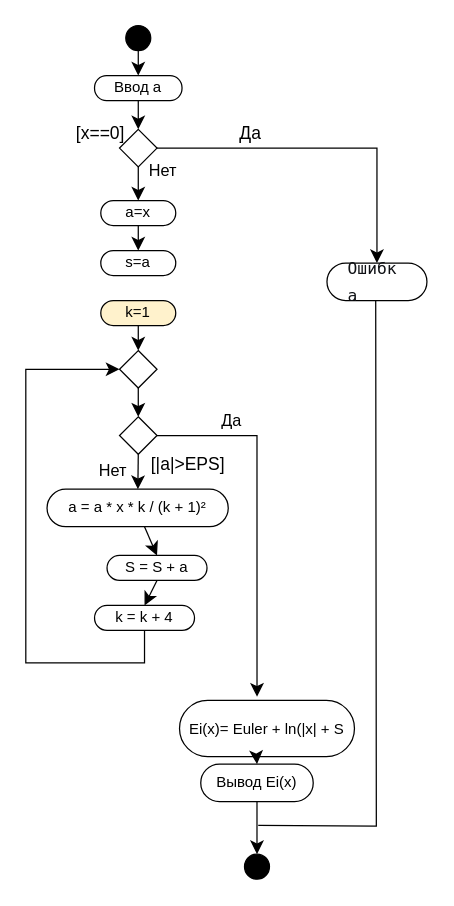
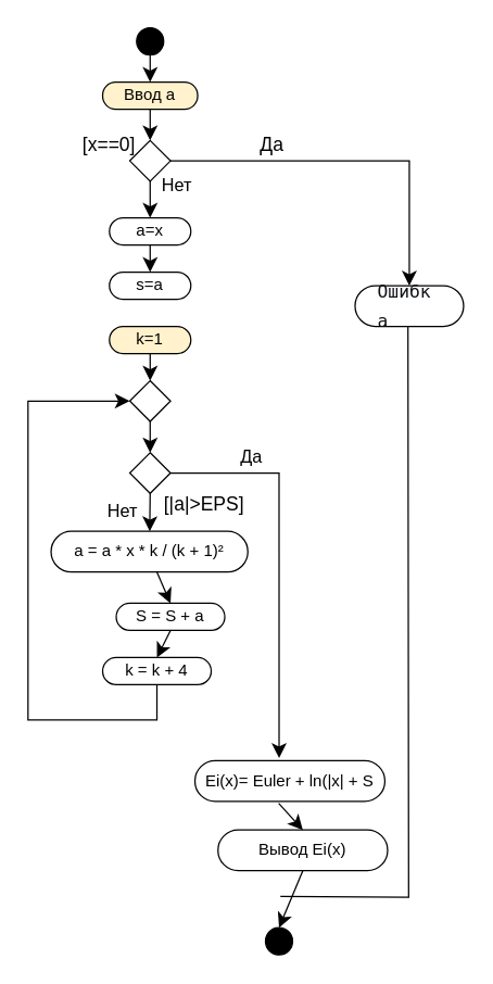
  <mxCell id="0" />
  <mxCell id="1" parent="0" />
  <mxCell id="2" value="" style="ellipse;whiteSpace=wrap;html=1;aspect=fixed;fillColor=#000000;" vertex="1" parent="1"><mxGeometry x="100" y="20" width="20" height="20" as="geometry" /></mxCell>
- <mxCell id="3" value="Ввод а" style="rounded=1;whiteSpace=wrap;html=1;arcSize=48;" vertex="1" parent="1"><mxGeometry x="75" y="60" width="70" height="20" as="geometry" /></mxCell>
+ <mxCell id="3" value="Ввод а" style="rounded=1;whiteSpace=wrap;html=1;arcSize=48;fillColor=#fff2cc;" vertex="1" parent="1"><mxGeometry x="75" y="60" width="70" height="20" as="geometry" /></mxCell>
  <mxCell id="4" value="" style="rhombus;whiteSpace=wrap;html=1;" vertex="1" parent="1"><mxGeometry x="95" y="103" width="30" height="30" as="geometry" /></mxCell>
  <mxCell id="5" value="" style="ellipse;whiteSpace=wrap;html=1;aspect=fixed;fillColor=#000000;" vertex="1" parent="1"><mxGeometry x="195" y="683" width="20" height="20" as="geometry" /></mxCell>
  <mxCell id="6" value="a=x" style="rounded=1;whiteSpace=wrap;html=1;arcSize=50;" vertex="1" parent="1"><mxGeometry x="80" y="160" width="60" height="20" as="geometry" /></mxCell>
  <mxCell id="7" value="s=a" style="rounded=1;whiteSpace=wrap;html=1;arcSize=50;" vertex="1" parent="1"><mxGeometry x="80" y="200" width="60" height="20" as="geometry" /></mxCell>
  <mxCell id="8" value="k=1" style="rounded=1;whiteSpace=wrap;html=1;arcSize=50;fillColor=#fff2cc;" vertex="1" parent="1"><mxGeometry x="80" y="240" width="60" height="20" as="geometry" /></mxCell>
  <mxCell id="9" value="&lt;font style=&quot;font-size: 14px;&quot;&gt;[|a|&amp;gt;EPS]&lt;/font&gt;" style="text;html=1;whiteSpace=wrap;strokeColor=none;fillColor=none;align=center;verticalAlign=middle;rounded=0;fontSize=16;" vertex="1" parent="1"><mxGeometry x="120" y="360" width="60" height="19" as="geometry" /></mxCell>
  <mxCell id="10" value="a = a * x * k / (k + 1)²" style="rounded=1;whiteSpace=wrap;html=1;arcSize=50;" vertex="1" parent="1"><mxGeometry x="37" y="391" width="145" height="30" as="geometry" /></mxCell>
  <mxCell id="11" value="S = S + a" style="rounded=1;whiteSpace=wrap;html=1;arcSize=50;" vertex="1" parent="1"><mxGeometry x="85" y="444" width="80" height="20" as="geometry" /></mxCell>
  <mxCell id="12" value="k = k + 4" style="rounded=1;whiteSpace=wrap;html=1;arcSize=50;" vertex="1" parent="1"><mxGeometry x="75" y="484" width="80" height="20" as="geometry" /></mxCell>
  <mxCell id="13" value="" style="rhombus;whiteSpace=wrap;html=1;" vertex="1" parent="1"><mxGeometry x="95" y="280" width="30" height="30" as="geometry" /></mxCell>
- <mxCell id="14" value="Ei(x)= Euler + ln(|x| + S" style="rounded=1;whiteSpace=wrap;html=1;arcSize=50;" vertex="1" parent="1"><mxGeometry x="143" y="560" width="140" height="45" as="geometry" /></mxCell>
- <mxCell id="15" value="Вывод Ei(x)" style="rounded=1;whiteSpace=wrap;html=1;arcSize=50;" vertex="1" parent="1"><mxGeometry x="160" y="611" width="90" height="30" as="geometry" /></mxCell>
+ <mxCell id="14" value="Ei(x)= Euler + ln(|x| + S" style="rounded=1;whiteSpace=wrap;html=1;arcSize=50;" vertex="1" parent="1"><mxGeometry x="143" y="560" width="140" height="30" as="geometry" /></mxCell>
+ <mxCell id="15" value="Вывод Ei(x)" style="rounded=1;whiteSpace=wrap;html=1;arcSize=50;" vertex="1" parent="1"><mxGeometry x="160" y="611" width="125" height="30" as="geometry" /></mxCell>
  <mxCell id="16" value="" style="endArrow=classic;html=1;rounded=0;fontSize=12;startSize=8;endSize=8;curved=1;entryX=0.5;entryY=0;entryDx=0;entryDy=0;" edge="1" parent="1" target="11"><mxGeometry width="50" height="50" relative="1" as="geometry"><mxPoint x="115" y="421" as="sourcePoint" /><mxPoint x="445" y="451" as="targetPoint" /></mxGeometry></mxCell>
  <mxCell id="17" value="" style="endArrow=classic;html=1;rounded=0;fontSize=12;startSize=8;endSize=8;curved=1;exitX=0.5;exitY=1;exitDx=0;exitDy=0;entryX=0.5;entryY=0;entryDx=0;entryDy=0;" edge="1" parent="1" source="11" target="12"><mxGeometry width="50" height="50" relative="1" as="geometry"><mxPoint x="395" y="501" as="sourcePoint" /><mxPoint x="445" y="451" as="targetPoint" /></mxGeometry></mxCell>
  <mxCell id="18" value="" style="endArrow=classic;html=1;rounded=0;fontSize=12;startSize=8;endSize=8;curved=1;exitX=0.5;exitY=1;exitDx=0;exitDy=0;entryX=0.5;entryY=0;entryDx=0;entryDy=0;" edge="1" parent="1" source="8" target="13"><mxGeometry width="50" height="50" relative="1" as="geometry"><mxPoint x="310" y="370" as="sourcePoint" /><mxPoint x="360" y="320" as="targetPoint" /></mxGeometry></mxCell>
  <mxCell id="19" value="" style="endArrow=classic;html=1;rounded=0;fontSize=12;startSize=8;endSize=8;curved=1;exitX=0.5;exitY=1;exitDx=0;exitDy=0;" edge="1" parent="1" source="6" target="7"><mxGeometry width="50" height="50" relative="1" as="geometry"><mxPoint x="310" y="270" as="sourcePoint" /><mxPoint x="360" y="220" as="targetPoint" /></mxGeometry></mxCell>
  <mxCell id="20" value="" style="endArrow=classic;html=1;rounded=0;fontSize=12;startSize=8;endSize=8;curved=1;exitX=0.5;exitY=1;exitDx=0;exitDy=0;" edge="1" parent="1" source="4" target="6"><mxGeometry width="50" height="50" relative="1" as="geometry"><mxPoint x="310" y="270" as="sourcePoint" /><mxPoint x="360" y="220" as="targetPoint" /></mxGeometry></mxCell>
  <mxCell id="21" value="" style="endArrow=classic;html=1;rounded=0;fontSize=12;startSize=8;endSize=8;curved=1;exitX=0.5;exitY=1;exitDx=0;exitDy=0;entryX=0.5;entryY=0;entryDx=0;entryDy=0;" edge="1" parent="1" source="3" target="4"><mxGeometry width="50" height="50" relative="1" as="geometry"><mxPoint x="310" y="170" as="sourcePoint" /><mxPoint x="360" y="120" as="targetPoint" /></mxGeometry></mxCell>
  <mxCell id="22" value="" style="endArrow=classic;html=1;rounded=0;fontSize=12;startSize=8;endSize=8;curved=1;exitX=0.5;exitY=1;exitDx=0;exitDy=0;entryX=0.5;entryY=0;entryDx=0;entryDy=0;" edge="1" parent="1" source="2" target="3"><mxGeometry width="50" height="50" relative="1" as="geometry"><mxPoint x="310" y="170" as="sourcePoint" /><mxPoint x="360" y="120" as="targetPoint" /></mxGeometry></mxCell>
  <mxCell id="23" value="" style="endArrow=classic;html=1;rounded=0;fontSize=12;startSize=8;endSize=8;curved=1;exitX=0.441;exitY=1.044;exitDx=0;exitDy=0;exitPerimeter=0;entryX=0.5;entryY=0;entryDx=0;entryDy=0;" edge="1" parent="1" source="14" target="15"><mxGeometry width="50" height="50" relative="1" as="geometry"><mxPoint x="404" y="620" as="sourcePoint" /><mxPoint x="454" y="570" as="targetPoint" /></mxGeometry></mxCell>
  <mxCell id="24" value="" style="endArrow=classic;html=1;rounded=0;fontSize=12;startSize=8;endSize=8;curved=1;exitX=0.5;exitY=1;exitDx=0;exitDy=0;entryX=0.5;entryY=0;entryDx=0;entryDy=0;" edge="1" parent="1" source="15" target="5"><mxGeometry width="50" height="50" relative="1" as="geometry"><mxPoint x="404" y="620" as="sourcePoint" /><mxPoint x="454" y="570" as="targetPoint" /></mxGeometry></mxCell>
  <mxCell id="25" value="&lt;font style=&quot;font-size: 13px;&quot;&gt;Да&lt;/font&gt;" style="text;html=1;whiteSpace=wrap;strokeColor=none;fillColor=none;align=center;verticalAlign=middle;rounded=0;fontSize=16;" vertex="1" parent="1"><mxGeometry x="155" y="320" width="60" height="30" as="geometry" /></mxCell>
  <mxCell id="26" value="&lt;font style=&quot;font-size: 14px;&quot;&gt;[x==0]&lt;/font&gt;" style="text;html=1;whiteSpace=wrap;strokeColor=none;fillColor=none;align=center;verticalAlign=middle;rounded=0;fontSize=16;" vertex="1" parent="1"><mxGeometry x="50" y="90" width="60" height="30" as="geometry" /></mxCell>
  <mxCell id="27" value="&lt;font style=&quot;font-size: 14px;&quot;&gt;Да&lt;/font&gt;" style="text;html=1;whiteSpace=wrap;strokeColor=none;fillColor=none;align=center;verticalAlign=middle;rounded=0;fontSize=16;" vertex="1" parent="1"><mxGeometry x="170" y="90" width="60" height="30" as="geometry" /></mxCell>
  <mxCell id="28" value="&lt;font style=&quot;font-size: 13px;&quot;&gt;Нет&lt;/font&gt;" style="text;html=1;whiteSpace=wrap;strokeColor=none;fillColor=none;align=center;verticalAlign=middle;rounded=0;fontSize=16;" vertex="1" parent="1"><mxGeometry x="100" y="120" width="60" height="30" as="geometry" /></mxCell>
  <mxCell id="29" value="&lt;pre style=&quot;font-variant-numeric: normal; font-variant-east-asian: normal; font-variant-alternates: normal; font-size-adjust: none; font-kerning: auto; font-optical-sizing: auto; font-feature-settings: normal; font-variation-settings: normal; font-variant-position: normal; font-variant-emoji: normal; font-stretch: normal; font-size: 13px; line-height: 22px; font-family: Menlo, Monaco, Consolas, &amp;quot;Cascadia Mono&amp;quot;, &amp;quot;Ubuntu Mono&amp;quot;, &amp;quot;DejaVu Sans Mono&amp;quot;, &amp;quot;Liberation Mono&amp;quot;, &amp;quot;JetBrains Mono&amp;quot;, &amp;quot;Fira Code&amp;quot;, Cousine, &amp;quot;Roboto Mono&amp;quot;, &amp;quot;Courier New&amp;quot;, Courier, sans-serif, system-ui; overflow: auto; text-wrap-mode: wrap; word-break: break-all; padding: 16px; color: rgb(15, 17, 21); text-align: start; margin: 0px !important;&quot;&gt;Ошибка&lt;/pre&gt;" style="rounded=1;whiteSpace=wrap;html=1;arcSize=50;" vertex="1" parent="1"><mxGeometry x="261" y="210" width="80" height="30" as="geometry" /></mxCell>
  <mxCell id="30" value="" style="endArrow=classic;html=1;rounded=0;fontSize=12;startSize=8;endSize=8;edgeStyle=orthogonalEdgeStyle;exitX=1;exitY=0.5;exitDx=0;exitDy=0;entryX=0.5;entryY=0;entryDx=0;entryDy=0;" edge="1" parent="1" source="4" target="29"><mxGeometry width="50" height="50" relative="1" as="geometry"><mxPoint x="430" y="370" as="sourcePoint" /><mxPoint x="480" y="320" as="targetPoint" /></mxGeometry></mxCell>
  <mxCell id="31" value="" style="rhombus;whiteSpace=wrap;html=1;" vertex="1" parent="1"><mxGeometry x="95" y="333" width="30" height="30" as="geometry" /></mxCell>
  <mxCell id="32" value="" style="endArrow=classic;html=1;rounded=0;fontSize=12;startSize=8;endSize=8;edgeStyle=orthogonalEdgeStyle;exitX=0.5;exitY=1;exitDx=0;exitDy=0;entryX=0;entryY=0.5;entryDx=0;entryDy=0;" edge="1" parent="1" source="12" target="13"><mxGeometry width="50" height="50" relative="1" as="geometry"><mxPoint x="310" y="490" as="sourcePoint" /><mxPoint x="360" y="440" as="targetPoint" /><Array as="points"><mxPoint x="115" y="530" /><mxPoint x="20" y="530" /><mxPoint x="20" y="295" /></Array></mxGeometry></mxCell>
  <mxCell id="33" value="" style="endArrow=classic;html=1;rounded=0;fontSize=12;startSize=8;endSize=8;curved=1;exitX=0.5;exitY=1;exitDx=0;exitDy=0;" edge="1" parent="1" source="31" target="10"><mxGeometry width="50" height="50" relative="1" as="geometry"><mxPoint x="310" y="490" as="sourcePoint" /><mxPoint x="360" y="440" as="targetPoint" /></mxGeometry></mxCell>
  <mxCell id="34" value="" style="endArrow=classic;html=1;rounded=0;fontSize=12;startSize=8;endSize=8;curved=1;exitX=0.5;exitY=1;exitDx=0;exitDy=0;entryX=0.5;entryY=0;entryDx=0;entryDy=0;" edge="1" parent="1" source="13" target="31"><mxGeometry width="50" height="50" relative="1" as="geometry"><mxPoint x="310" y="390" as="sourcePoint" /><mxPoint x="360" y="340" as="targetPoint" /></mxGeometry></mxCell>
  <mxCell id="35" value="" style="endArrow=classic;html=1;rounded=0;fontSize=12;startSize=8;endSize=8;edgeStyle=orthogonalEdgeStyle;exitX=1;exitY=0.5;exitDx=0;exitDy=0;entryX=0.443;entryY=-0.067;entryDx=0;entryDy=0;entryPerimeter=0;" edge="1" parent="1" source="31" target="14"><mxGeometry width="50" height="50" relative="1" as="geometry"><mxPoint x="310" y="490" as="sourcePoint" /><mxPoint x="360" y="440" as="targetPoint" /></mxGeometry></mxCell>
  <mxCell id="36" value="" style="endArrow=none;html=1;rounded=0;fontSize=12;startSize=8;endSize=8;edgeStyle=orthogonalEdgeStyle;" edge="1" parent="1"><mxGeometry width="50" height="50" relative="1" as="geometry"><mxPoint x="206" y="660" as="sourcePoint" /><mxPoint x="300" y="240" as="targetPoint" /></mxGeometry></mxCell>
  <mxCell id="37" value="&lt;font style=&quot;font-size: 13px;&quot;&gt;Нет&lt;/font&gt;" style="text;html=1;whiteSpace=wrap;strokeColor=none;fillColor=none;align=center;verticalAlign=middle;rounded=0;fontSize=16;" vertex="1" parent="1"><mxGeometry x="60" y="360" width="60" height="30" as="geometry" /></mxCell>
